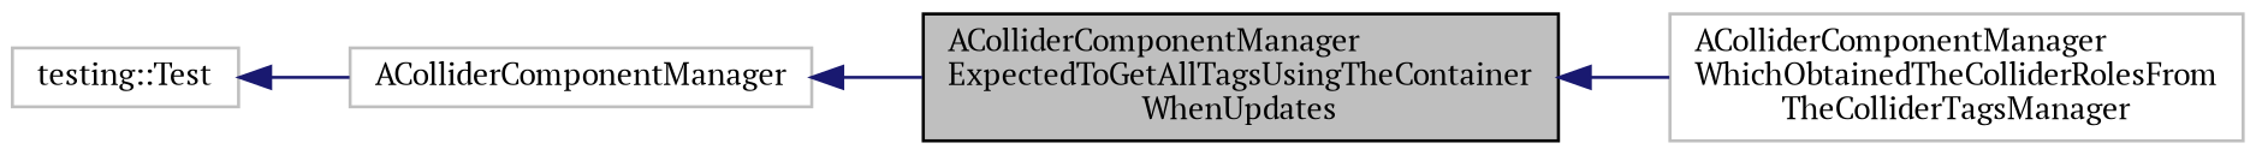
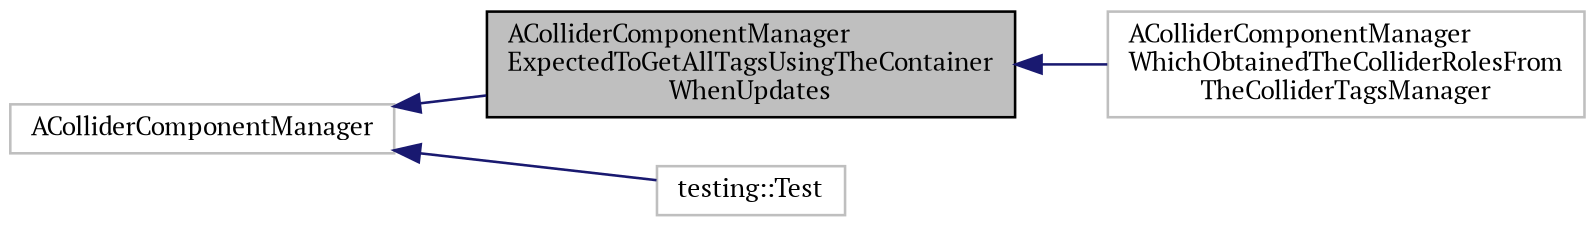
  digraph {
    rankdir=LR
    fontname="PT Serif"
    node [color=grey75 fillcolor=white fontname="PT Serif" fontsize=10 shape=record style=filled]
    edge [color=midnightblue dir=back fontname="PT Serif" fontsize=10 labelfontname=Helvetica labelfontsize=10 style=solid]
    n1 [color=black fillcolor=grey75 fontcolor=black height=0.2 label="AColliderComponentManager\lExpectedToGetAllTagsUsingTheContainer\lWhenUpdates" width=0.4]
    n2 [height=0.2 label="AColliderComponentManager\lWhichObtainedTheColliderRolesFrom\lTheColliderTagsManager" width=0.4]
    n3 [height=0.2 label=AColliderComponentManager width=0.4]
    n4 [height=0.2 label="testing::Test" width=0.4]
    n1 -> n2
    n3 -> n1
-   n4 -> n3
+   n3 -> n4
  }
